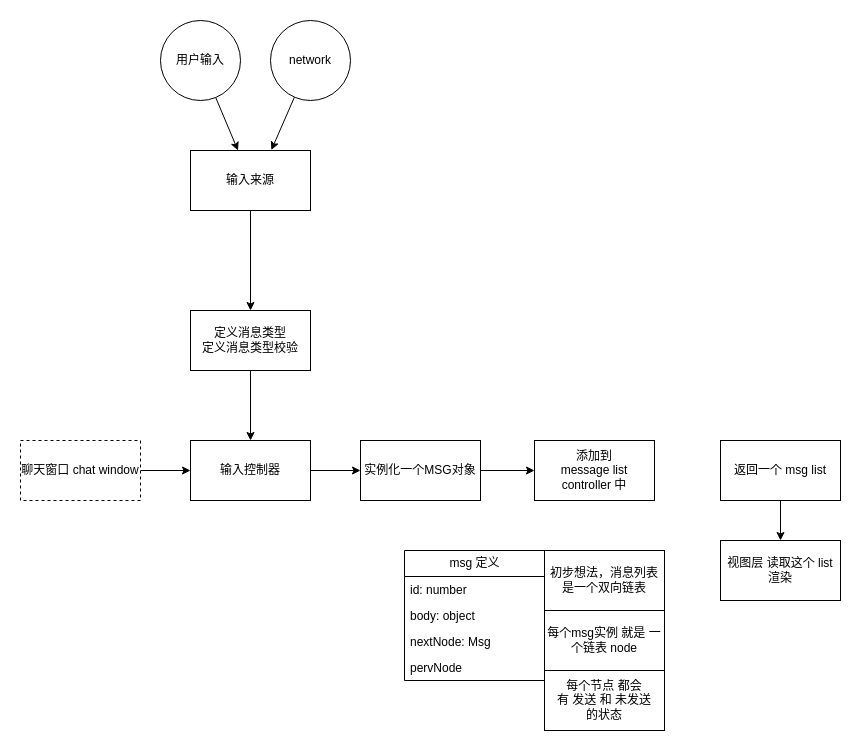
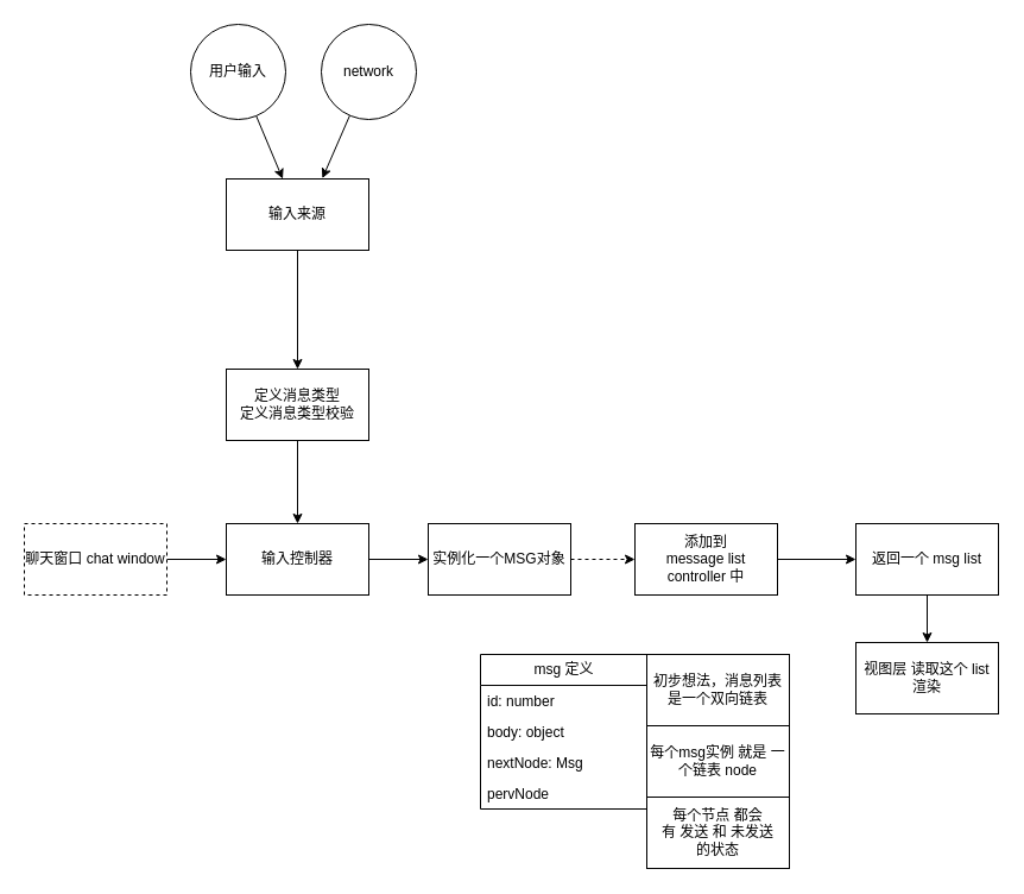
  <mxCell id="0" />
  <mxCell id="1" parent="0" />
  <mxCell id="2" style="edgeStyle=none;html=1;" parent="1" source="3" target="5" edge="1"><mxGeometry relative="1" as="geometry"><mxPoint x="370" y="470" as="targetPoint" /></mxGeometry></mxCell>
  <mxCell id="3" value="输入控制器" style="rounded=0;whiteSpace=wrap;html=1;" parent="1" vertex="1"><mxGeometry x="190" y="440" width="120" height="60" as="geometry" /></mxCell>
- <mxCell id="4" value="" style="edgeStyle=none;html=1;" parent="1" source="5" target="7" edge="1"><mxGeometry relative="1" as="geometry" /></mxCell>
+ <mxCell id="4" value="" style="edgeStyle=none;html=1;dashed=1;" parent="1" source="5" target="7" edge="1"><mxGeometry relative="1" as="geometry" /></mxCell>
  <mxCell id="5" value="实例化一个MSG对象" style="rounded=0;whiteSpace=wrap;html=1;" parent="1" vertex="1"><mxGeometry x="360" y="440" width="120" height="60" as="geometry" /></mxCell>
+ <mxCell id="6" value="" style="edgeStyle=none;html=1;" parent="1" source="7" target="9" edge="1"><mxGeometry relative="1" as="geometry" /></mxCell>
  <mxCell id="7" value="添加到 &lt;br&gt;message list controller 中" style="whiteSpace=wrap;html=1;rounded=0;" parent="1" vertex="1"><mxGeometry x="534" y="440" width="120" height="60" as="geometry" /></mxCell>
  <mxCell id="8" style="edgeStyle=none;html=1;exitX=0.5;exitY=1;exitDx=0;exitDy=0;entryX=0.5;entryY=0;entryDx=0;entryDy=0;" parent="1" source="9" target="18" edge="1"><mxGeometry relative="1" as="geometry" /></mxCell>
  <mxCell id="9" value="返回一个 msg list" style="whiteSpace=wrap;html=1;rounded=0;" parent="1" vertex="1"><mxGeometry x="720" y="440" width="120" height="60" as="geometry" /></mxCell>
  <mxCell id="10" value="msg 定义" style="swimlane;fontStyle=0;childLayout=stackLayout;horizontal=1;startSize=26;fillColor=none;horizontalStack=0;resizeParent=1;resizeParentMax=0;resizeLast=0;collapsible=1;marginBottom=0;html=1;" parent="1" vertex="1"><mxGeometry x="404" y="550" width="140" height="130" as="geometry" /></mxCell>
  <mxCell id="11" value="id: number&amp;nbsp;" style="text;strokeColor=none;fillColor=none;align=left;verticalAlign=top;spacingLeft=4;spacingRight=4;overflow=hidden;rotatable=0;points=[[0,0.5],[1,0.5]];portConstraint=eastwest;whiteSpace=wrap;html=1;" parent="10" vertex="1"><mxGeometry y="26" width="140" height="26" as="geometry" /></mxCell>
  <mxCell id="12" value="body: object" style="text;strokeColor=none;fillColor=none;align=left;verticalAlign=top;spacingLeft=4;spacingRight=4;overflow=hidden;rotatable=0;points=[[0,0.5],[1,0.5]];portConstraint=eastwest;whiteSpace=wrap;html=1;" parent="10" vertex="1"><mxGeometry y="52" width="140" height="26" as="geometry" /></mxCell>
  <mxCell id="13" value="nextNode: Msg&amp;nbsp;" style="text;strokeColor=none;fillColor=none;align=left;verticalAlign=top;spacingLeft=4;spacingRight=4;overflow=hidden;rotatable=0;points=[[0,0.5],[1,0.5]];portConstraint=eastwest;whiteSpace=wrap;html=1;" parent="10" vertex="1"><mxGeometry y="78" width="140" height="26" as="geometry" /></mxCell>
  <mxCell id="14" value="pervNode" style="text;strokeColor=none;fillColor=none;align=left;verticalAlign=top;spacingLeft=4;spacingRight=4;overflow=hidden;rotatable=0;points=[[0,0.5],[1,0.5]];portConstraint=eastwest;whiteSpace=wrap;html=1;" parent="10" vertex="1"><mxGeometry y="104" width="140" height="26" as="geometry" /></mxCell>
  <mxCell id="15" value="初步想法，消息列表是一个双向链表" style="rounded=0;whiteSpace=wrap;html=1;" parent="1" vertex="1"><mxGeometry x="544" y="550" width="120" height="60" as="geometry" /></mxCell>
  <mxCell id="16" value="每个msg实例 就是 一个链表 node" style="whiteSpace=wrap;html=1;" parent="1" vertex="1"><mxGeometry x="544" y="610" width="120" height="60" as="geometry" /></mxCell>
  <mxCell id="17" value="每个节点 都会&lt;br&gt;有 发送 和 未发送 &lt;br&gt;的状态" style="whiteSpace=wrap;html=1;" parent="1" vertex="1"><mxGeometry x="544" y="670" width="120" height="60" as="geometry" /></mxCell>
  <mxCell id="18" value="视图层 读取这个 list 渲染" style="whiteSpace=wrap;html=1;rounded=0;" parent="1" vertex="1"><mxGeometry x="720" y="540" width="120" height="60" as="geometry" /></mxCell>
  <mxCell id="19" value="" style="edgeStyle=none;html=1;" edge="1" parent="1" source="20" target="3"><mxGeometry relative="1" as="geometry" /></mxCell>
  <mxCell id="20" value="聊天窗口 chat window" style="whiteSpace=wrap;html=1;dashed=1;" vertex="1" parent="1"><mxGeometry x="20" y="440" width="120" height="60" as="geometry" /></mxCell>
  <mxCell id="21" style="edgeStyle=none;html=1;entryX=0.5;entryY=0;entryDx=0;entryDy=0;" edge="1" parent="1" source="22" target="3"><mxGeometry relative="1" as="geometry" /></mxCell>
  <mxCell id="22" value="定义消息类型&lt;br&gt;定义消息类型校验" style="whiteSpace=wrap;html=1;" vertex="1" parent="1"><mxGeometry x="190" y="310" width="120" height="60" as="geometry" /></mxCell>
  <mxCell id="23" style="edgeStyle=none;html=1;entryX=0.5;entryY=0;entryDx=0;entryDy=0;" edge="1" parent="1" source="24" target="22"><mxGeometry relative="1" as="geometry" /></mxCell>
  <mxCell id="24" value="输入来源" style="whiteSpace=wrap;html=1;" vertex="1" parent="1"><mxGeometry x="190" y="150" width="120" height="60" as="geometry" /></mxCell>
  <mxCell id="25" style="edgeStyle=none;html=1;" edge="1" parent="1" source="26" target="24"><mxGeometry relative="1" as="geometry" /></mxCell>
  <mxCell id="26" value="用户输入" style="ellipse;whiteSpace=wrap;html=1;" vertex="1" parent="1"><mxGeometry x="160" y="20" width="80" height="80" as="geometry" /></mxCell>
  <mxCell id="27" style="edgeStyle=none;html=1;entryX=0.674;entryY=-0.008;entryDx=0;entryDy=0;entryPerimeter=0;" edge="1" parent="1" source="28" target="24"><mxGeometry relative="1" as="geometry" /></mxCell>
  <mxCell id="28" value="network" style="ellipse;whiteSpace=wrap;html=1;" vertex="1" parent="1"><mxGeometry x="270" y="20" width="80" height="80" as="geometry" /></mxCell>
